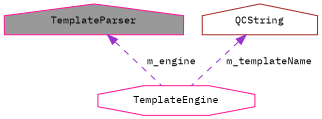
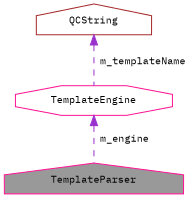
  digraph {
    fontname="IBM Plex Mono"
    node [color=deeppink fillcolor=white fontname="IBM Plex Mono" fontsize=10 shape=house style=filled]
    edge [color=darkorchid3 dir=back fontname="IBM Plex Mono" fontsize=10 labelfontname=Helvetica labelfontsize=10 style=dashed]
    n1 [fillcolor=grey60 fontcolor=black height=0.2 label=TemplateParser width=0.4]
    n2 [height=0.2 label=TemplateEngine shape=octagon width=0.4]
    n3 [color=brown height=0.2 label=QCString width=0.4]
-   n1 -> n2 [label=" m_engine"]
+   n2 -> n1 [label=" m_engine"]
    n3 -> n2 [label=" m_templateName"]
  }
